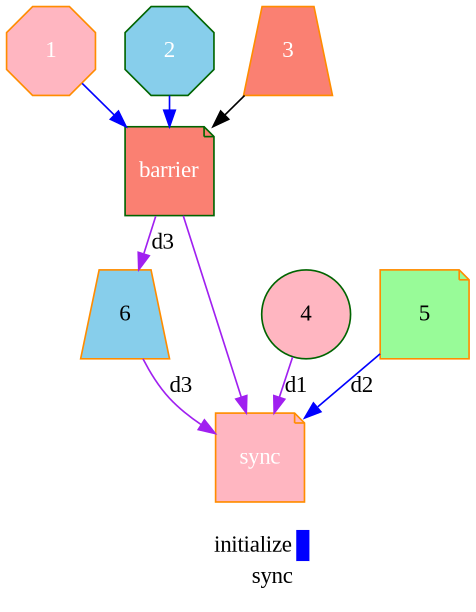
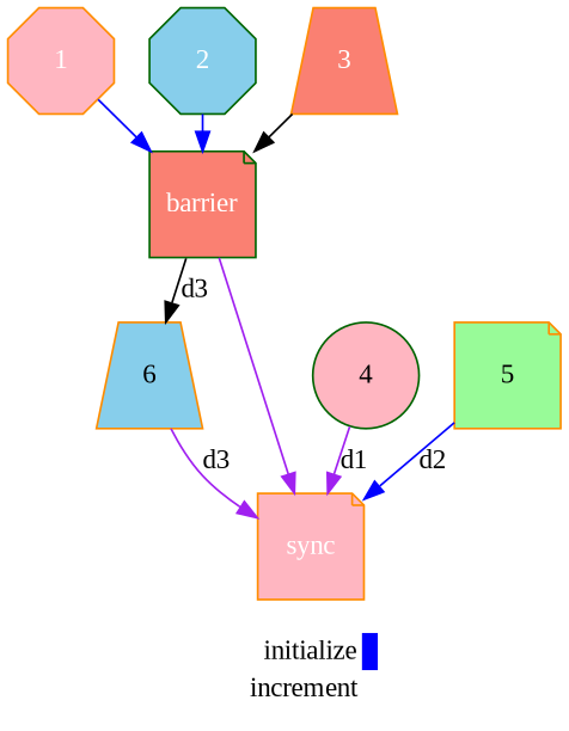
  digraph {
    fontname="Liberation Serif"
    labeljust=l
    rankdir=TB
    node [color=darkorange fillcolor=lightpink fontcolor="#ffffff" fontname="Liberation Serif" shape=note style=filled]
    edge [color=blue fontname="Liberation Serif"]
    1 [height=0.75 shape=octagon]
    n2 [color=darkgreen fillcolor=salmon fontcolor="#FFFFFF" height=0.75 label=barrier]
    2 [color=darkgreen fillcolor=skyblue height=0.75 shape=octagon]
    3 [fillcolor=salmon height=0.75 shape=trapezium]
    4 [color=darkgreen fontcolor="#000000" height=0.75 shape=ellipse]
    5 [fillcolor=palegreen fontcolor="#000000" height=0.75]
    6 [fillcolor=skyblue fontcolor="#000000" height=0.75 shape=trapezium]
    n8 [fontcolor="#FFFFFF" height=0.75 label=sync]
-   n9 [height=0.75 label=<       <table border="0" cellpadding="2" cellspacing="0" cellborder="0"> <tr> <td align="right">initialize</td> <td bgcolor="#0000ff">&nbsp;</td> </tr> <tr> <td align="right">sync</td> <td bgcolor="#ffffff">&nbsp;</td> </tr>       </table>     > shape=plaintext color="" fillcolor="" fontcolor="" style=""]
+   n9 [height=0.75 label=<       <table border="0" cellpadding="2" cellspacing="0" cellborder="0"> <tr> <td align="right">initialize</td> <td bgcolor="#0000ff">&nbsp;</td> </tr> <tr> <td align="right">increment</td> <td bgcolor="#ffffff">&nbsp;</td> </tr>       </table>     > shape=plaintext color="" fillcolor="" fontcolor="" style=""]
    subgraph sub_1 {
      ranksep=0.20
      1
      n2
      2
      3
      4
      5
      6
      n8
    }
    subgraph sub_2 {
      label=Legend
      rank=sink
      ranksep=0.20
      n9
    }
    1 -> n2
-   n2 -> 6 [color=purple label=d3]
+   n2 -> 6 [color=black label=d3]
    n2 -> n8 [color=purple]
    2 -> n2
    3 -> n2 [color=black]
    4 -> n8 [color=purple label=d1]
    5 -> n8 [label=d2]
    6 -> n8 [color=purple label=d3]
  }
